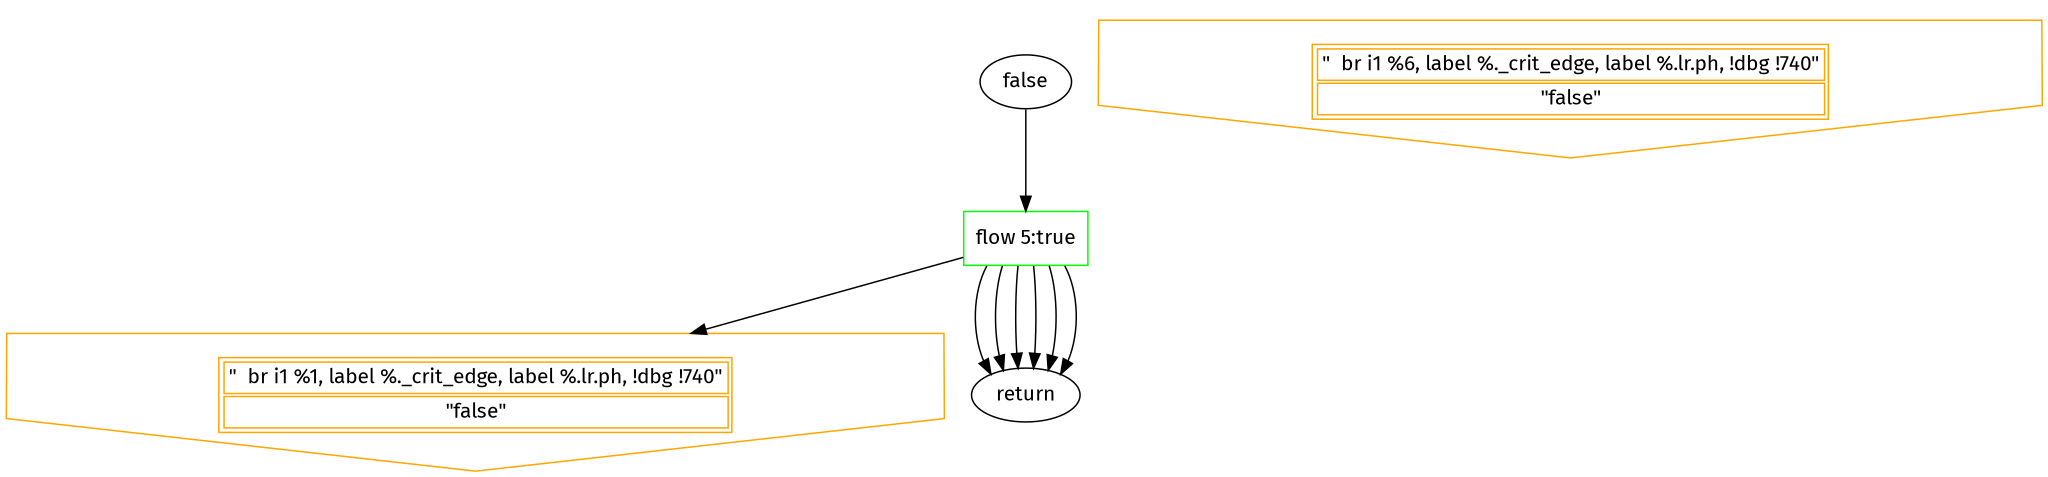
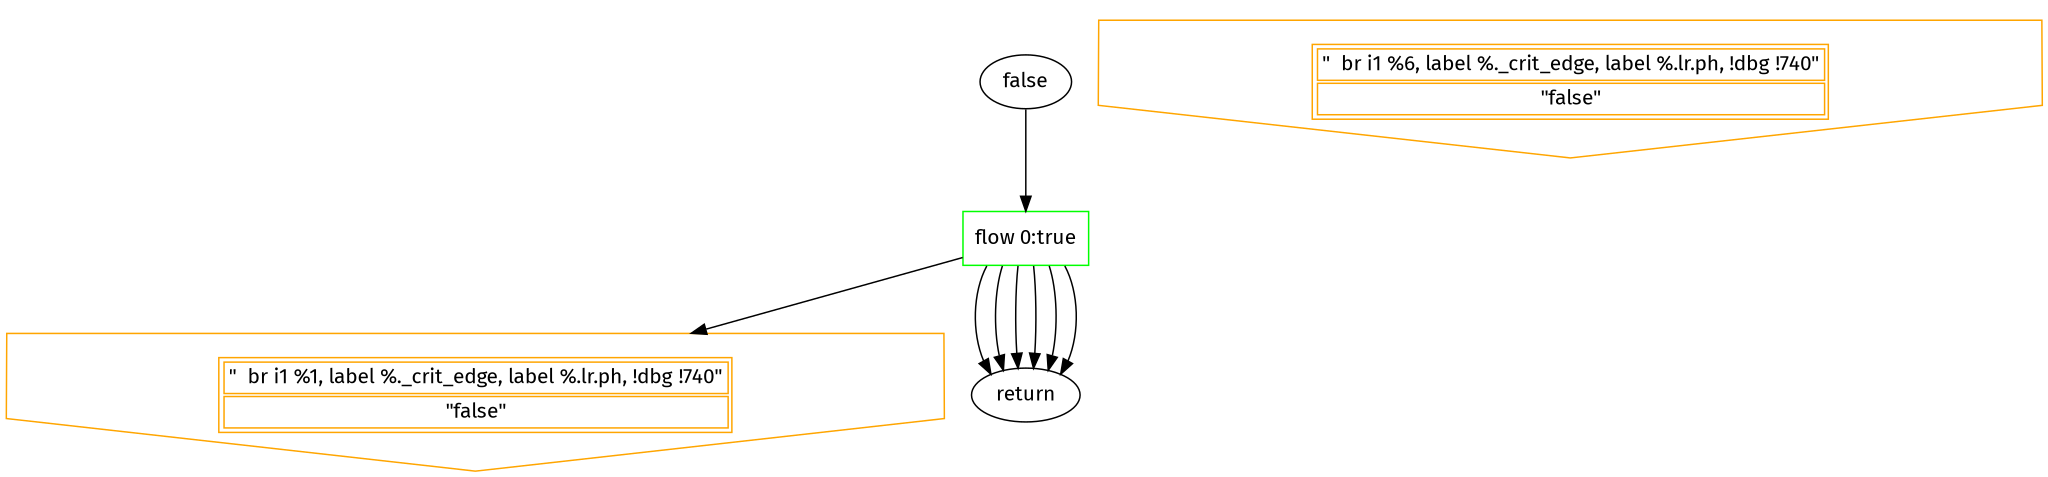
  digraph {
    fontname="Fira Sans"
    node [fontname="Fira Sans"]
    edge [fontname="Fira Sans"]
-   n1 [color=green label="flow 5:true" shape=rectangle]
+   n1 [color=green label="flow 0:true" shape=rectangle]
    n2 [color=orange label=<<table><tr><td>"  br i1 %1, label %._crit_edge, label %.lr.ph, !dbg !740"</td></tr><tr><td>"false"</td></tr></table>> shape=invhouse]
    return
    n4 [label=false]
    n5 [color=orange label=<<table><tr><td>"  br i1 %6, label %._crit_edge, label %.lr.ph, !dbg !740"</td></tr><tr><td>"false"</td></tr></table>> shape=invhouse]
    n1 -> n2
    n1 -> return
    n1 -> return
    n1 -> return
    n1 -> return
    n1 -> return
    n1 -> return
    n4 -> n1
  }
